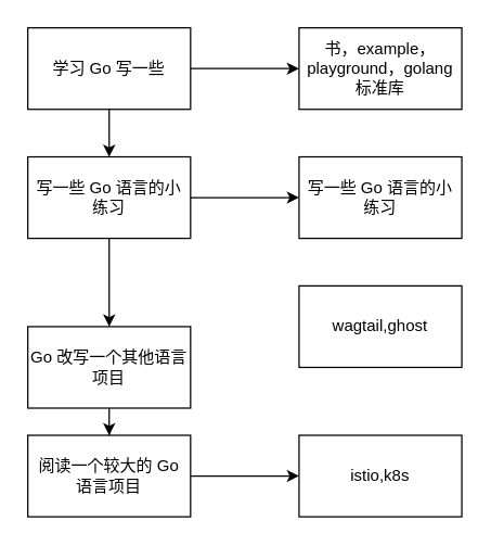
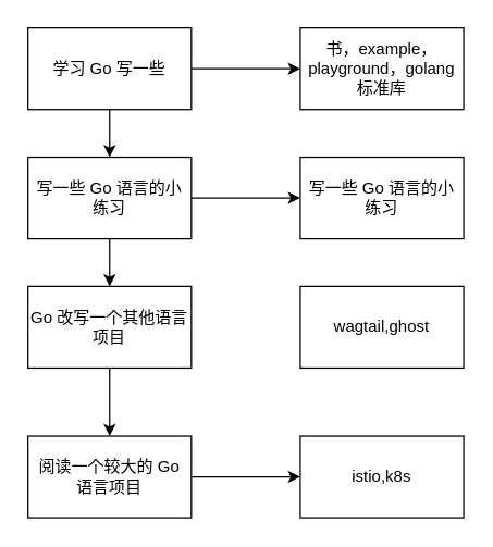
  <mxCell id="0" />
  <mxCell id="1" parent="0" />
  <mxCell id="2" value="" style="edgeStyle=orthogonalEdgeStyle;rounded=0;orthogonalLoop=1;jettySize=auto;html=1;" edge="1" parent="1" source="3" target="6"><mxGeometry relative="1" as="geometry" /></mxCell>
- <mxCell id="3" value="Go 改写一个其他语言项目" style="rounded=0;whiteSpace=wrap;html=1;" vertex="1" parent="1"><mxGeometry x="20" y="240" width="120" height="60" as="geometry" /></mxCell>
+ <mxCell id="3" value="Go 改写一个其他语言项目" style="rounded=0;whiteSpace=wrap;html=1;" vertex="1" parent="1"><mxGeometry x="20" y="210" width="120" height="60" as="geometry" /></mxCell>
  <mxCell id="4" value="wagtail,ghost" style="rounded=0;whiteSpace=wrap;html=1;" vertex="1" parent="1"><mxGeometry x="220" y="210" width="120" height="60" as="geometry" /></mxCell>
  <mxCell id="5" value="" style="edgeStyle=orthogonalEdgeStyle;rounded=0;orthogonalLoop=1;jettySize=auto;html=1;" edge="1" parent="1" source="6" target="7"><mxGeometry relative="1" as="geometry" /></mxCell>
  <mxCell id="6" value="阅读一个较大的 Go 语言项目" style="rounded=0;whiteSpace=wrap;html=1;" vertex="1" parent="1"><mxGeometry x="20" y="320" width="120" height="60" as="geometry" /></mxCell>
  <mxCell id="7" value="istio,k8s" style="rounded=0;whiteSpace=wrap;html=1;" vertex="1" parent="1"><mxGeometry x="220" y="320" width="120" height="60" as="geometry" /></mxCell>
  <mxCell id="8" value="" style="edgeStyle=orthogonalEdgeStyle;rounded=0;orthogonalLoop=1;jettySize=auto;html=1;" edge="1" parent="1" source="10" target="14"><mxGeometry relative="1" as="geometry" /></mxCell>
  <mxCell id="9" value="" style="edgeStyle=orthogonalEdgeStyle;rounded=0;orthogonalLoop=1;jettySize=auto;html=1;" edge="1" parent="1" source="10" target="11"><mxGeometry relative="1" as="geometry" /></mxCell>
  <mxCell id="10" value="学习 Go 写一些" style="rounded=0;whiteSpace=wrap;html=1;" vertex="1" parent="1"><mxGeometry x="20" width="120" height="60" as="geometry" y="20" /></mxCell>
  <mxCell id="11" value="书，example，playground，golang 标准库" style="rounded=0;whiteSpace=wrap;html=1;" vertex="1" parent="1"><mxGeometry x="220" width="120" height="60" as="geometry" y="20" /></mxCell>
  <mxCell id="12" style="edgeStyle=orthogonalEdgeStyle;rounded=0;orthogonalLoop=1;jettySize=auto;html=1;exitX=0.5;exitY=1;exitDx=0;exitDy=0;" edge="1" parent="1" source="14" target="3"><mxGeometry relative="1" as="geometry" /></mxCell>
  <mxCell id="13" value="" style="edgeStyle=orthogonalEdgeStyle;rounded=0;orthogonalLoop=1;jettySize=auto;html=1;" edge="1" parent="1" source="14" target="15"><mxGeometry relative="1" as="geometry" /></mxCell>
  <mxCell id="14" value="写一些 Go 语言的小练习" style="rounded=0;whiteSpace=wrap;html=1;" vertex="1" parent="1"><mxGeometry x="20" y="115" width="120" height="60" as="geometry" /></mxCell>
  <mxCell id="15" value="写一些 Go 语言的小练习" style="rounded=0;whiteSpace=wrap;html=1;" vertex="1" parent="1"><mxGeometry x="220" y="115" width="120" height="60" as="geometry" /></mxCell>
